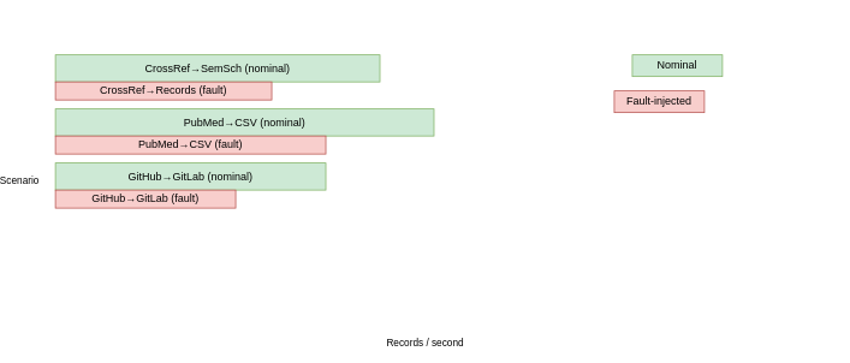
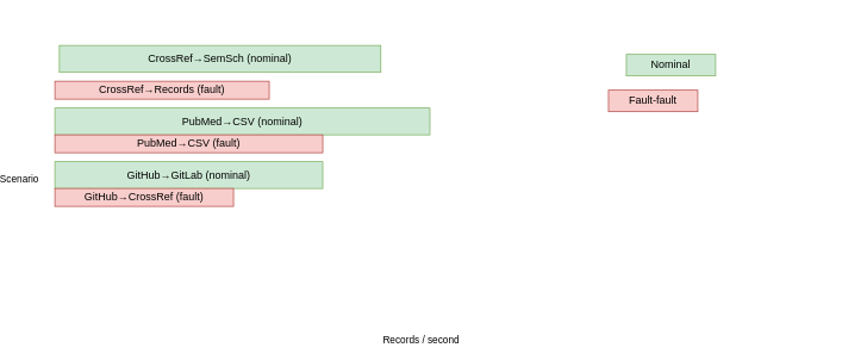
  <mxCell id="0" />
  <mxCell id="1" parent="0" />
  <mxCell id="2" value="Records / second" style="shape=line;html=1;strokeColor=#666666;endArrow=block;endFill=1" edge="1" parent="1"><mxGeometry x="160" y="520" width="900" height="0" relative="0" as="geometry"><mxPoint x="20" y="380" as="sourcePoint" /><mxPoint x="920" y="380" as="targetPoint" /></mxGeometry></mxCell>
  <mxCell id="3" value="Scenario" style="shape=line;html=1;strokeColor=#666666;endArrow=block;endFill=1" edge="1" parent="1"><mxGeometry x="160" y="160" width="0" height="360" relative="0" as="geometry"><mxPoint x="20" y="380" as="sourcePoint" /><mxPoint x="20" y="20" as="targetPoint" /></mxGeometry></mxCell>
- <mxCell id="4" value="CrossRef→SemSch (nominal)" style="shape=rectangle;whiteSpace=wrap;html=1;fillColor=#cde9d5;strokeColor=#82b366" vertex="1" parent="1"><mxGeometry x="60" y="60" width="360" height="30" as="geometry" /></mxCell>
+ <mxCell id="4" value="CrossRef→SemSch (nominal)" style="shape=rectangle;whiteSpace=wrap;html=1;fillColor=#cde9d5;strokeColor=#82b366" vertex="1" parent="1"><mxGeometry x="65" y="50" width="360" height="30" as="geometry" /></mxCell>
  <mxCell id="5" value="PubMed→CSV (nominal)" style="shape=rectangle;whiteSpace=wrap;html=1;fillColor=#cde9d5;strokeColor=#82b366" vertex="1" parent="1"><mxGeometry x="60" y="120" width="420" height="30" as="geometry" /></mxCell>
  <mxCell id="6" value="GitHub→GitLab (nominal)" style="shape=rectangle;whiteSpace=wrap;html=1;fillColor=#cde9d5;strokeColor=#82b366" vertex="1" parent="1"><mxGeometry x="60" y="180" width="300" height="30" as="geometry" /></mxCell>
  <mxCell id="7" value="CrossRef→Records (fault)" style="shape=rectangle;whiteSpace=wrap;html=1;fillColor=#f8cecc;strokeColor=#b85450" vertex="1" parent="1"><mxGeometry x="60" y="90" width="240" height="20" as="geometry" /></mxCell>
  <mxCell id="8" value="PubMed→CSV (fault)" style="shape=rectangle;whiteSpace=wrap;html=1;fillColor=#f8cecc;strokeColor=#b85450" vertex="1" parent="1"><mxGeometry x="60" y="150" width="300" height="20" as="geometry" /></mxCell>
- <mxCell id="9" value="GitHub→GitLab (fault)" style="shape=rectangle;whiteSpace=wrap;html=1;fillColor=#f8cecc;strokeColor=#b85450" vertex="1" parent="1"><mxGeometry x="60" y="210" width="200" height="20" as="geometry" /></mxCell>
+ <mxCell id="9" value="GitHub→CrossRef (fault)" style="shape=rectangle;whiteSpace=wrap;html=1;fillColor=#f8cecc;strokeColor=#b85450" vertex="1" parent="1"><mxGeometry x="60" y="210" width="200" height="20" as="geometry" /></mxCell>
  <mxCell id="10" value="Nominal" style="shape=rectangle;whiteSpace=wrap;html=1;fillColor=#cde9d5;strokeColor=#82b366" vertex="1" parent="1"><mxGeometry x="700" y="60" width="100" height="24" as="geometry" /></mxCell>
- <mxCell id="11" value="Fault-injected" style="shape=rectangle;whiteSpace=wrap;html=1;fillColor=#f8cecc;strokeColor=#b85450" vertex="1" parent="1"><mxGeometry x="680" y="100" width="100" height="24" as="geometry" /></mxCell>
+ <mxCell id="11" value="Fault-fault" style="shape=rectangle;whiteSpace=wrap;html=1;fillColor=#f8cecc;strokeColor=#b85450" vertex="1" parent="1"><mxGeometry x="680" y="100" width="100" height="24" as="geometry" /></mxCell>
